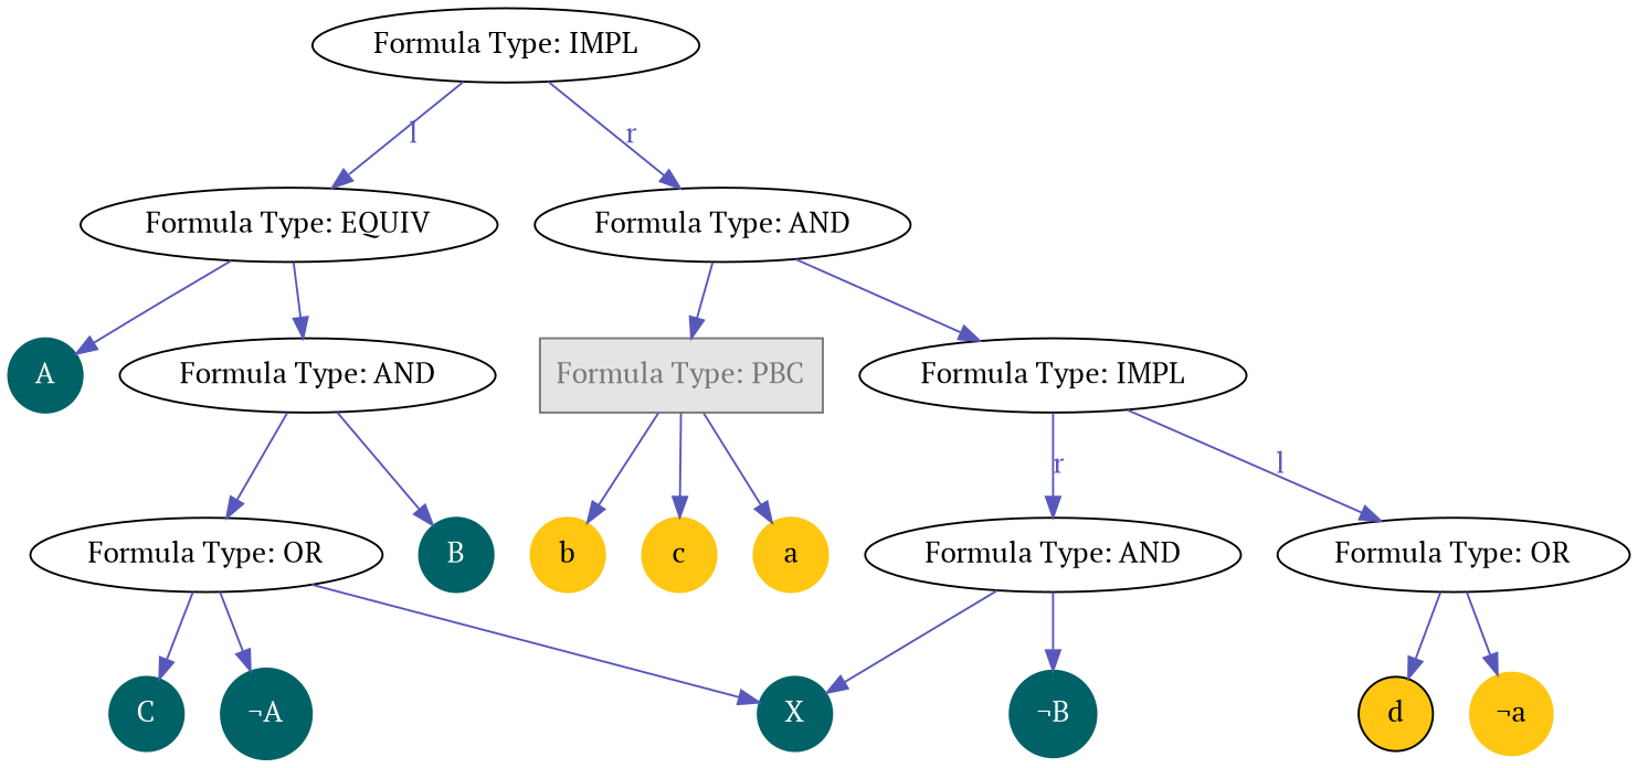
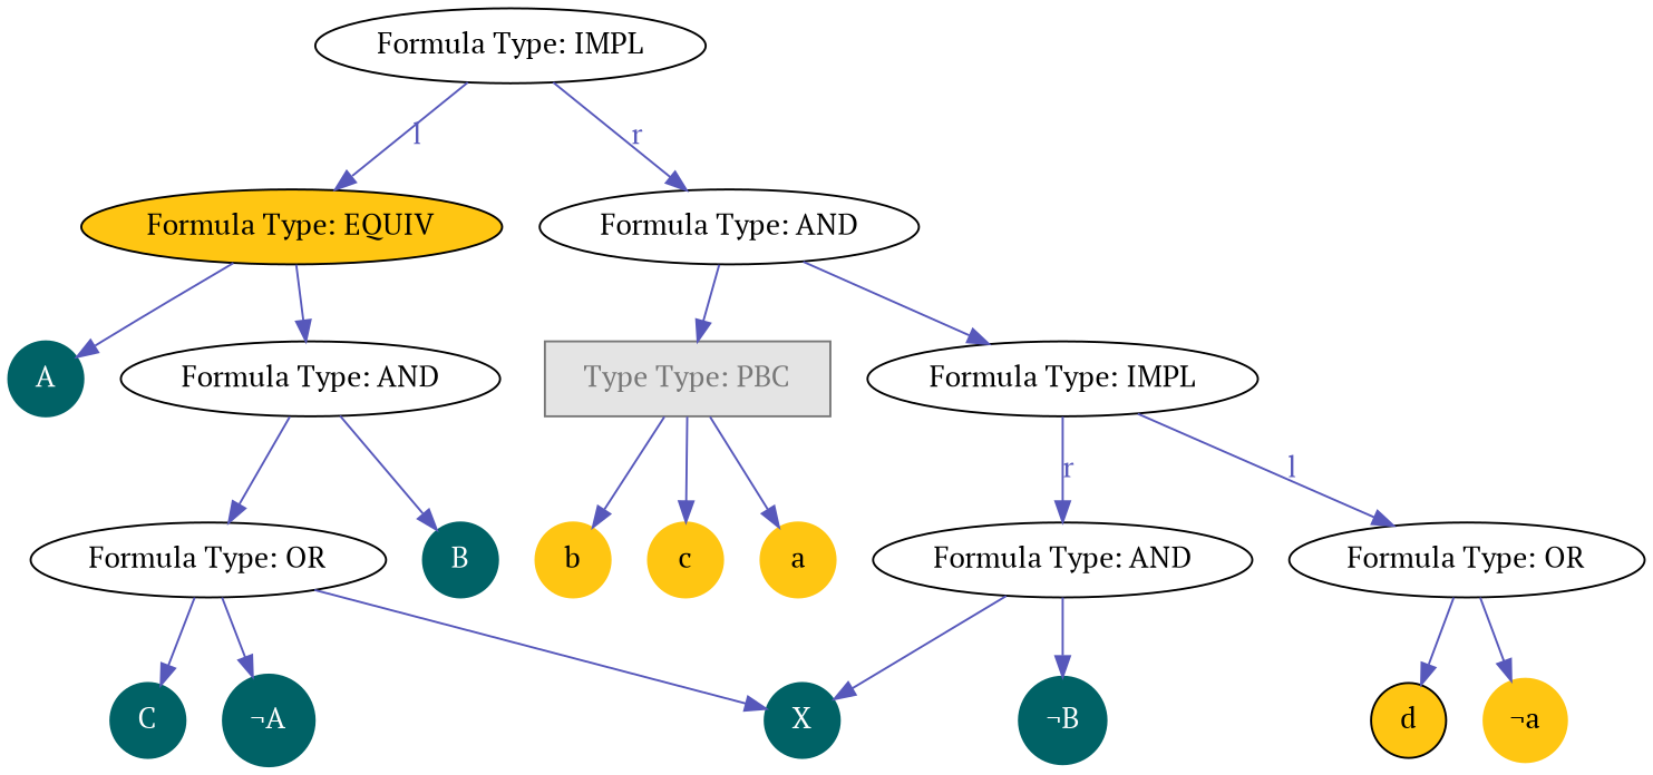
  digraph {
    bgcolor="#ffffff"
    fontname="PT Serif"
    node [color="#000000" fillcolor="#ffffff" fontcolor="#000000" fontname="PT Serif" shape=circle style=filled]
    edge [color="#5758bb" fontcolor="#5758bb" fontname="PT Serif" style=solid]
    n1 [color="#006266" fillcolor="#006266" fontcolor="#ffffff" label=A]
    n2 [color="#006266" fillcolor="#006266" fontcolor="#ffffff" label="¬A"]
    n3 [color="#006266" fillcolor="#006266" fontcolor="#ffffff" label=B]
    n4 [color="#006266" fillcolor="#006266" fontcolor="#ffffff" label="¬B"]
    n5 [color="#006266" fillcolor="#006266" fontcolor="#ffffff" label=C]
    n6 [color="#006266" fillcolor="#006266" fontcolor="#ffffff" label=X]
    n7 [color="#ffc612" fillcolor="#ffc612" label=a]
    n8 [color="#ffc612" fillcolor="#ffc612" label="¬a"]
    n9 [color="#ffc612" fillcolor="#ffc612" label=b]
    n10 [color="#ffc612" fillcolor="#ffc612" label=c]
    n11 [fillcolor="#ffc612" label=d]
    n12 [label="Formula Type: IMPL" shape=ellipse]
-   n13 [label="Formula Type: EQUIV" shape=ellipse]
+   n13 [fillcolor="#ffc612" label="Formula Type: EQUIV" shape=ellipse]
    n14 [label="Formula Type: AND" shape=ellipse]
    n15 [label="Formula Type: AND" shape=ellipse]
-   n16 [color="#777777" fillcolor="#e4e4e4" fontcolor="#777777" label="Formula Type: PBC" shape=box]
+   n16 [color="#777777" fillcolor="#e4e4e4" fontcolor="#777777" label="Type Type: PBC" shape=box]
    n17 [label="Formula Type: IMPL" shape=ellipse]
    n18 [label="Formula Type: OR" shape=ellipse]
    n19 [label="Formula Type: OR" shape=ellipse]
    n20 [label="Formula Type: AND" shape=ellipse]
    n12 -> n13 [label=l]
    n12 -> n14 [label=r]
    n13 -> n1
    n13 -> n15
    n14 -> n16
    n14 -> n17
    n15 -> n3
    n15 -> n18
    n16 -> n7
    n16 -> n9
    n16 -> n10
    n17 -> n19 [label=l]
    n17 -> n20 [label=r]
    n18 -> n2
    n18 -> n5
    n18 -> n6
    n19 -> n8
    n19 -> n11
    n20 -> n4
    n20 -> n6
  }
